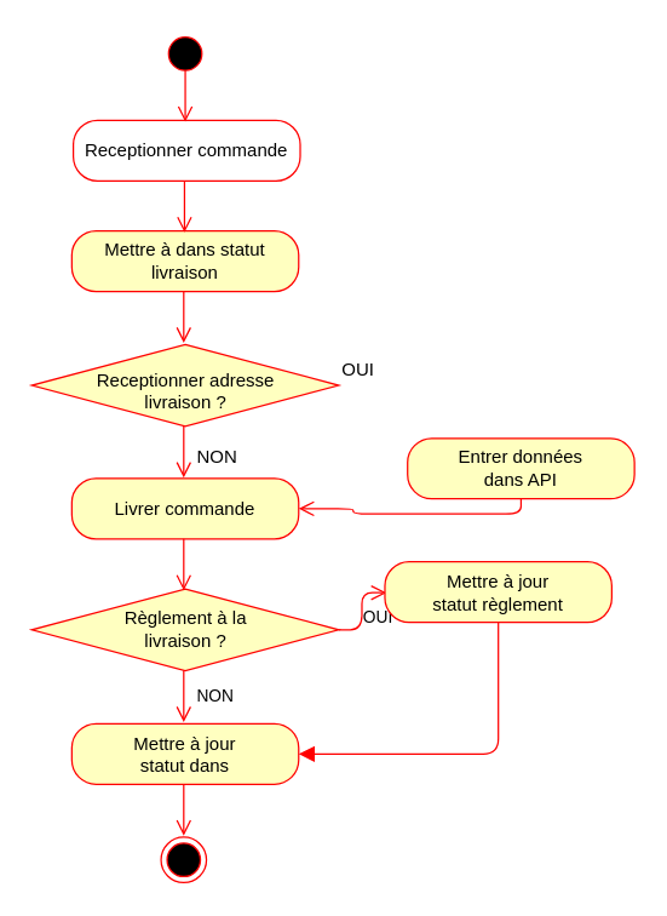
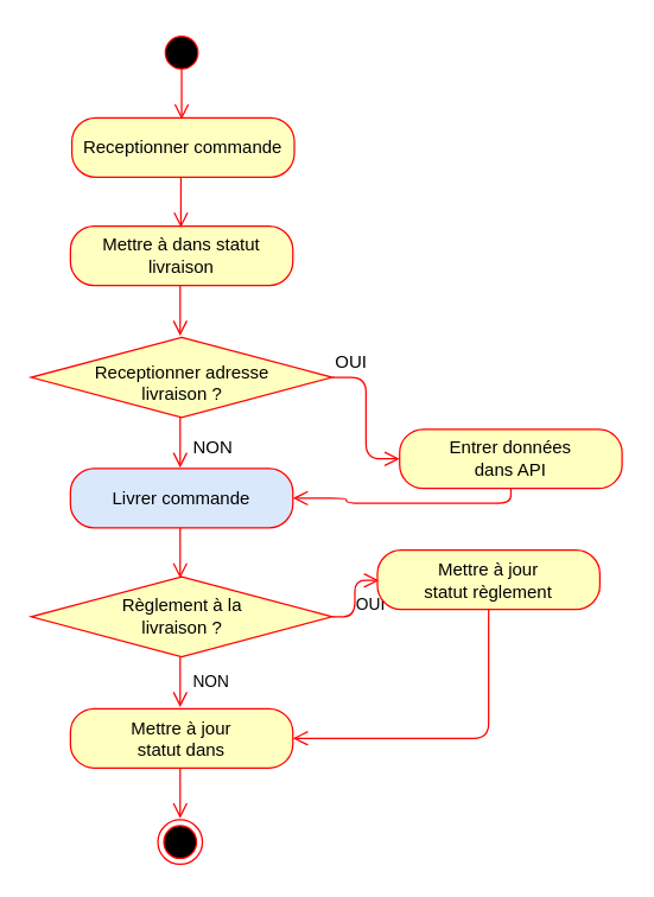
  <mxCell id="0" />
  <mxCell id="1" parent="0" />
- <mxCell id="2" value="Receptionner commande" style="rounded=1;whiteSpace=wrap;html=1;arcSize=40;fontColor=#000000;fillColor=#ffffff;strokeColor=#ff0000;labelBackgroundColor=none;" parent="1" vertex="1"><mxGeometry x="48" y="79" width="150" height="40" as="geometry" /></mxCell>
+ <mxCell id="2" value="Receptionner commande" style="rounded=1;whiteSpace=wrap;html=1;arcSize=40;fontColor=#000000;fillColor=#ffffc0;strokeColor=#ff0000;labelBackgroundColor=none;" parent="1" vertex="1"><mxGeometry x="48" y="79" width="150" height="40" as="geometry" /></mxCell>
  <mxCell id="3" value="&lt;div&gt;Entrer données &lt;br&gt;&lt;/div&gt;&lt;div&gt;dans API&lt;br&gt;&lt;/div&gt;" style="rounded=1;whiteSpace=wrap;html=1;arcSize=40;fontColor=#000000;fillColor=#ffffc0;strokeColor=#ff0000;labelBackgroundColor=none;" parent="1" vertex="1"><mxGeometry x="269" y="289" width="150" height="40" as="geometry" /></mxCell>
  <mxCell id="4" value="&lt;div&gt;Règlement à la &lt;br&gt;&lt;/div&gt;&lt;div&gt;livraison ?&lt;/div&gt;" style="rhombus;whiteSpace=wrap;html=1;fillColor=#ffffc0;strokeColor=#ff0000;labelBackgroundColor=none;align=center;spacingTop=-1;" parent="1" vertex="1"><mxGeometry x="20.5" y="388.5" width="203" height="54" as="geometry" /></mxCell>
  <mxCell id="5" value="&lt;div&gt;OUI&lt;/div&gt;" style="edgeStyle=orthogonalEdgeStyle;html=1;align=left;verticalAlign=bottom;endArrow=open;endSize=8;strokeColor=#ff0000;labelBackgroundColor=none;entryX=0.007;entryY=0.513;entryDx=0;entryDy=0;entryPerimeter=0;" parent="1" source="4" edge="1" target="20"><mxGeometry x="-0.503" relative="1" as="geometry"><mxPoint x="265" y="416" as="targetPoint" /><mxPoint as="offset" /></mxGeometry></mxCell>
  <mxCell id="6" value="&lt;div&gt;Mettre à jour&lt;/div&gt;&lt;div&gt;statut dans&lt;br&gt;&lt;/div&gt;" style="rounded=1;whiteSpace=wrap;html=1;arcSize=40;fontColor=#000000;fillColor=#ffffc0;strokeColor=#ff0000;labelBackgroundColor=none;" parent="1" vertex="1"><mxGeometry x="47" y="477.5" width="150" height="40" as="geometry" /></mxCell>
  <mxCell id="7" value="" style="edgeStyle=orthogonalEdgeStyle;html=1;verticalAlign=bottom;endArrow=open;endSize=8;strokeColor=#ff0000;labelBackgroundColor=none;" parent="1" edge="1"><mxGeometry relative="1" as="geometry"><mxPoint x="121" y="551.5" as="targetPoint" /><mxPoint x="121" y="517.5" as="sourcePoint" /></mxGeometry></mxCell>
  <mxCell id="8" value="NON" style="text;html=1;resizable=0;points=[];autosize=1;align=left;verticalAlign=top;spacingTop=-4;labelBackgroundColor=none;fontSize=11;" parent="1" vertex="1"><mxGeometry x="128" y="449.5" width="38" height="13" as="geometry" /></mxCell>
  <mxCell id="9" value="" style="ellipse;html=1;shape=startState;fillColor=#000000;strokeColor=#ff0000;labelBackgroundColor=none;" parent="1" vertex="1"><mxGeometry x="107" y="20" width="30" height="30" as="geometry" /></mxCell>
+ <mxCell id="10" value="" style="edgeStyle=orthogonalEdgeStyle;html=1;verticalAlign=bottom;endArrow=open;endSize=8;strokeColor=#ff0000;labelBackgroundColor=none;exitX=1;exitY=0.5;exitDx=0;exitDy=0;entryX=0;entryY=0.5;entryDx=0;entryDy=0;" parent="1" edge="1" target="3" source="22"><mxGeometry relative="1" as="geometry"><mxPoint x="121" y="300.5" as="targetPoint" /><mxPoint x="198" y="247" as="sourcePoint" /></mxGeometry></mxCell>
  <mxCell id="11" value="" style="ellipse;html=1;shape=endState;fillColor=#000000;strokeColor=#ff0000;labelBackgroundColor=none;" parent="1" vertex="1"><mxGeometry x="106" y="552.5" width="30" height="30" as="geometry" /></mxCell>
  <mxCell id="12" value="" style="edgeStyle=orthogonalEdgeStyle;html=1;verticalAlign=bottom;endArrow=open;endSize=8;strokeColor=#ff0000;labelBackgroundColor=none;" parent="1" edge="1"><mxGeometry relative="1" as="geometry"><mxPoint x="121" y="226" as="targetPoint" /><mxPoint x="121" y="192" as="sourcePoint" /></mxGeometry></mxCell>
  <mxCell id="13" value="" style="edgeStyle=orthogonalEdgeStyle;html=1;verticalAlign=bottom;endArrow=open;endSize=8;strokeColor=#ff0000;labelBackgroundColor=none;" parent="1" edge="1"><mxGeometry relative="1" as="geometry"><mxPoint x="122" y="80" as="targetPoint" /><mxPoint x="122" y="46" as="sourcePoint" /></mxGeometry></mxCell>
- <mxCell id="14" value="Livrer commande" style="rounded=1;whiteSpace=wrap;html=1;arcSize=40;fontColor=#000000;fillColor=#ffffc0;strokeColor=#ff0000;labelBackgroundColor=none;" parent="1" vertex="1"><mxGeometry x="47" y="315.5" width="150" height="40" as="geometry" /></mxCell>
+ <mxCell id="14" value="Livrer commande" style="rounded=1;whiteSpace=wrap;html=1;arcSize=40;fontColor=#000000;fillColor=#dae8fc;strokeColor=#ff0000;labelBackgroundColor=none;" parent="1" vertex="1"><mxGeometry x="47" y="315.5" width="150" height="40" as="geometry" /></mxCell>
  <mxCell id="15" value="" style="edgeStyle=orthogonalEdgeStyle;html=1;verticalAlign=bottom;endArrow=open;endSize=8;strokeColor=#ff0000;labelBackgroundColor=none;" parent="1" edge="1"><mxGeometry relative="1" as="geometry"><mxPoint x="121" y="476.5" as="targetPoint" /><mxPoint x="121" y="442.5" as="sourcePoint" /></mxGeometry></mxCell>
  <mxCell id="16" value="" style="edgeStyle=orthogonalEdgeStyle;html=1;verticalAlign=bottom;endArrow=open;endSize=8;strokeColor=#ff0000;labelBackgroundColor=none;" parent="1" edge="1"><mxGeometry relative="1" as="geometry"><mxPoint x="121" y="389.5" as="targetPoint" /><mxPoint x="121" y="355.5" as="sourcePoint" /></mxGeometry></mxCell>
  <mxCell id="17" value="" style="edgeStyle=orthogonalEdgeStyle;html=1;verticalAlign=bottom;endArrow=open;endSize=8;strokeColor=#ff0000;labelBackgroundColor=none;" parent="1" edge="1"><mxGeometry relative="1" as="geometry"><mxPoint x="121" y="315" as="targetPoint" /><mxPoint x="121" y="281" as="sourcePoint" /></mxGeometry></mxCell>
  <mxCell id="18" value="Mettre à dans statut livraison" style="rounded=1;whiteSpace=wrap;html=1;arcSize=40;fontColor=#000000;fillColor=#ffffc0;strokeColor=#ff0000;labelBackgroundColor=none;" parent="1" vertex="1"><mxGeometry x="47" y="152" width="150" height="40" as="geometry" /></mxCell>
  <mxCell id="19" value="" style="edgeStyle=orthogonalEdgeStyle;html=1;verticalAlign=bottom;endArrow=open;endSize=8;strokeColor=#ff0000;labelBackgroundColor=none;" parent="1" edge="1"><mxGeometry relative="1" as="geometry"><mxPoint x="121.5" y="153" as="targetPoint" /><mxPoint x="121.5" y="119" as="sourcePoint" /></mxGeometry></mxCell>
  <mxCell id="20" value="&lt;div&gt;Mettre à jour&lt;/div&gt;&lt;div&gt;statut règlement&lt;br&gt;&lt;/div&gt;" style="rounded=1;whiteSpace=wrap;html=1;arcSize=40;fontColor=#000000;fillColor=#ffffc0;strokeColor=#ff0000;labelBackgroundColor=none;" parent="1" vertex="1"><mxGeometry x="254" y="370.5" width="150" height="40" as="geometry" /></mxCell>
- <mxCell id="21" value="" style="edgeStyle=orthogonalEdgeStyle;html=1;verticalAlign=bottom;endArrow=block;endSize=8;strokeColor=#ff0000;labelBackgroundColor=none;entryX=1;entryY=0.5;entryDx=0;entryDy=0;exitX=0.5;exitY=1;exitDx=0;exitDy=0;" parent="1" source="20" target="6" edge="1"><mxGeometry relative="1" as="geometry"><mxPoint x="238.5" y="533.5" as="targetPoint" /><mxPoint x="238.5" y="491.5" as="sourcePoint" /></mxGeometry></mxCell>
+ <mxCell id="21" value="" style="edgeStyle=orthogonalEdgeStyle;html=1;verticalAlign=bottom;endArrow=open;endSize=8;strokeColor=#ff0000;labelBackgroundColor=none;entryX=1;entryY=0.5;entryDx=0;entryDy=0;exitX=0.5;exitY=1;exitDx=0;exitDy=0;" parent="1" source="20" target="6" edge="1"><mxGeometry relative="1" as="geometry"><mxPoint x="238.5" y="533.5" as="targetPoint" /><mxPoint x="238.5" y="491.5" as="sourcePoint" /></mxGeometry></mxCell>
  <mxCell id="22" value="&lt;div&gt;Receptionner adresse&lt;/div&gt;&lt;div&gt;livraison ?&lt;br&gt;&lt;/div&gt;" style="rhombus;whiteSpace=wrap;html=1;fillColor=#ffffc0;strokeColor=#ff0000;labelBackgroundColor=none;align=center;spacingTop=7;" vertex="1" parent="1"><mxGeometry x="20.5" y="227" width="203" height="54" as="geometry" /></mxCell>
  <mxCell id="23" value="OUI" style="text;html=1;resizable=0;points=[];autosize=1;align=left;verticalAlign=top;spacingTop=-4;" vertex="1" parent="1"><mxGeometry x="223.5" y="234" width="35" height="14" as="geometry" /></mxCell>
  <mxCell id="24" value="NON" style="text;html=1;resizable=0;points=[];autosize=1;align=left;verticalAlign=top;spacingTop=-4;" vertex="1" parent="1"><mxGeometry x="128" y="291.5" width="41" height="14" as="geometry" /></mxCell>
  <mxCell id="25" value="" style="edgeStyle=orthogonalEdgeStyle;html=1;verticalAlign=bottom;endArrow=open;endSize=8;strokeColor=#ff0000;labelBackgroundColor=none;entryX=1;entryY=0.5;entryDx=0;entryDy=0;exitX=0.5;exitY=1;exitDx=0;exitDy=0;" edge="1" parent="1" source="3" target="14"><mxGeometry relative="1" as="geometry"><mxPoint x="207" y="508" as="targetPoint" /><mxPoint x="366" y="446" as="sourcePoint" /></mxGeometry></mxCell>
